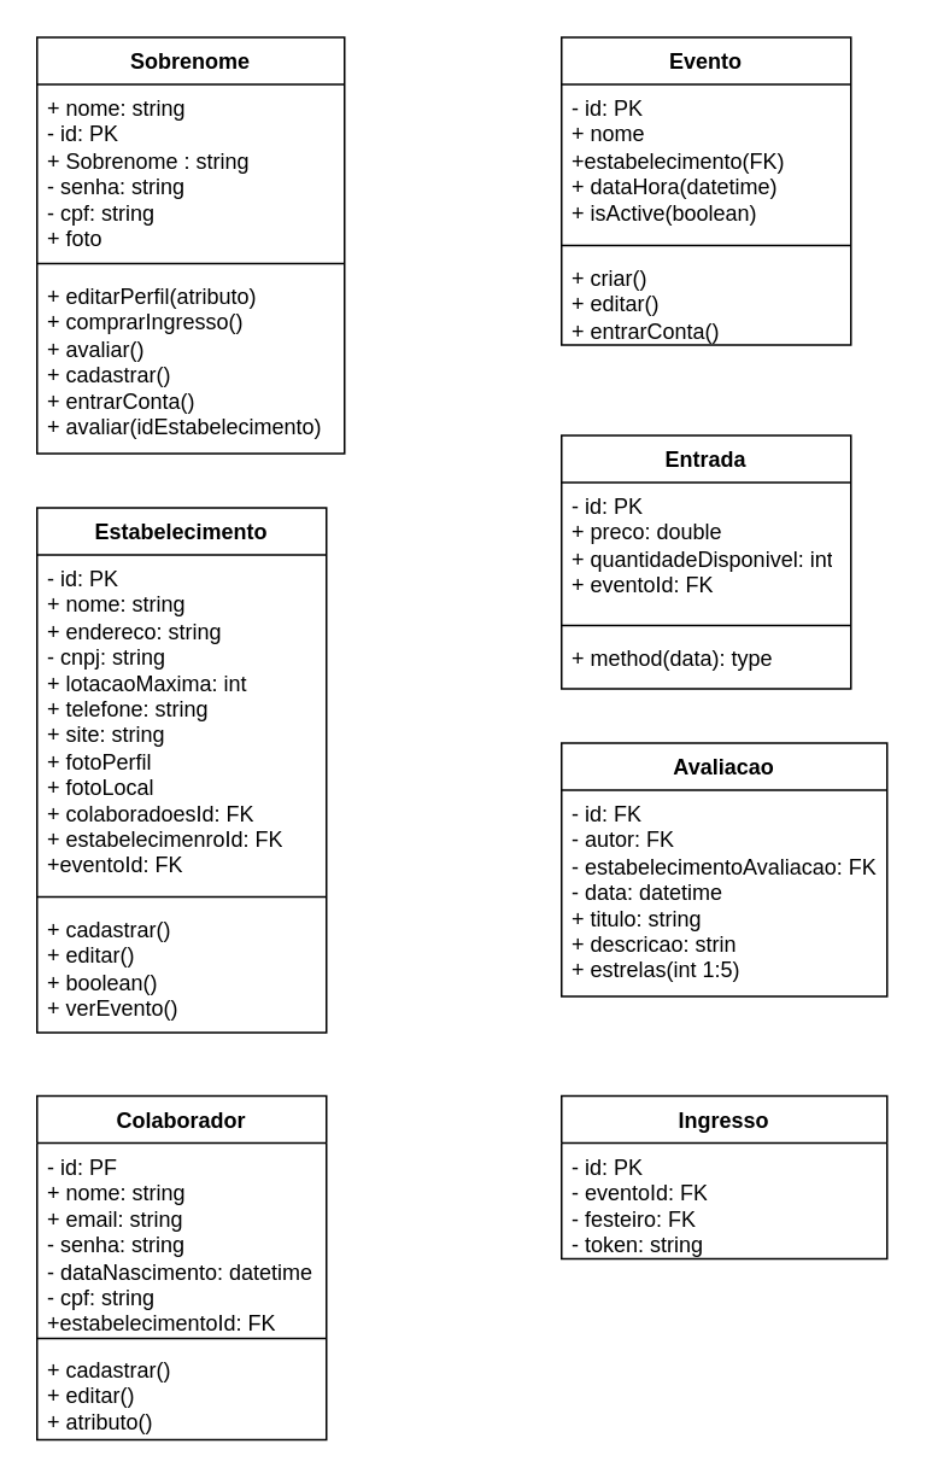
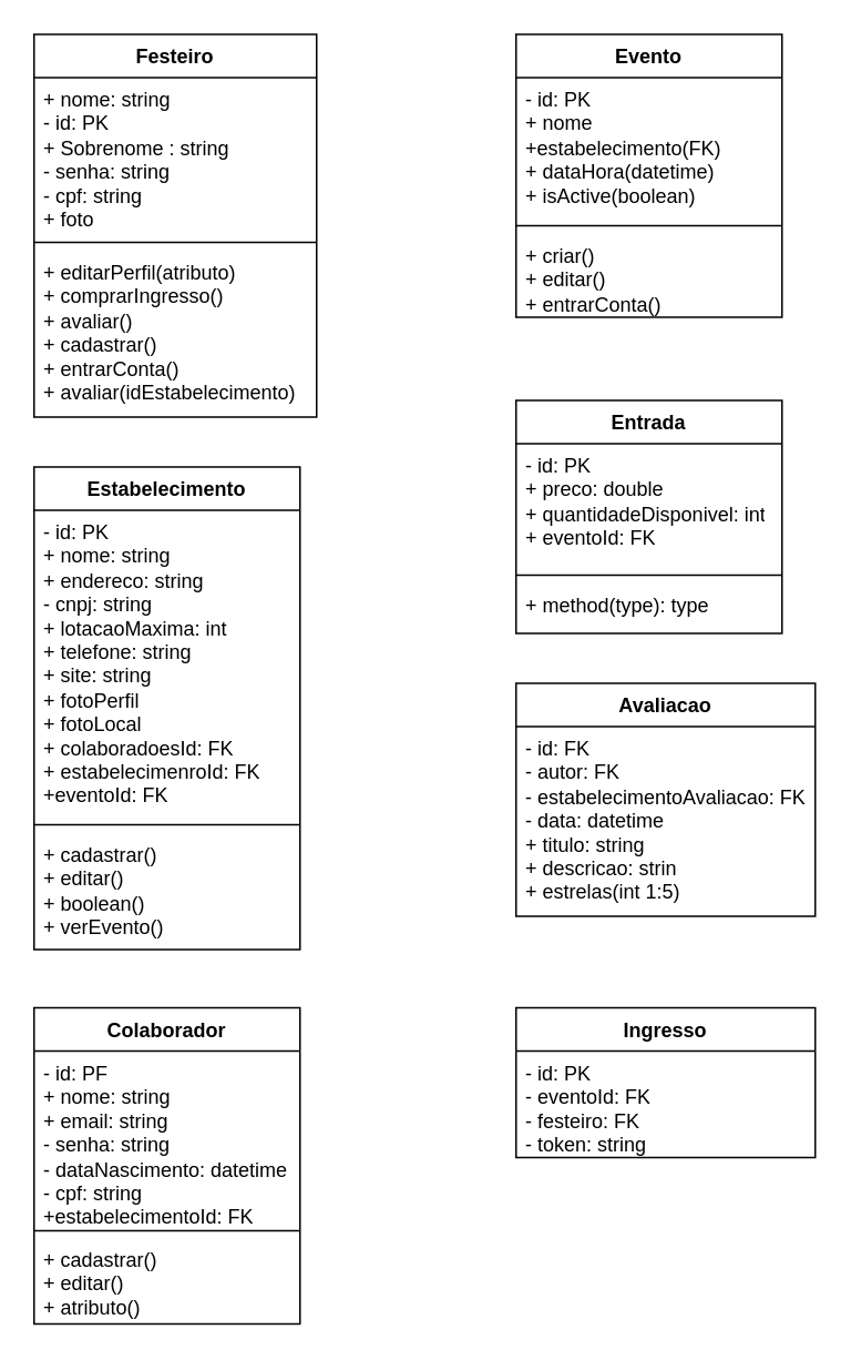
  <mxCell id="0" />
  <mxCell id="1" parent="0" />
- <mxCell id="2" value="Sobrenome" style="swimlane;fontStyle=1;align=center;verticalAlign=top;childLayout=stackLayout;horizontal=1;startSize=26;horizontalStack=0;resizeParent=1;resizeParentMax=0;resizeLast=0;collapsible=1;marginBottom=0;whiteSpace=wrap;html=1;" vertex="1" parent="1"><mxGeometry x="20" width="170" height="230" as="geometry" y="20"><mxRectangle x="140" y="80" width="90" height="30" as="alternateBounds" /></mxGeometry></mxCell>
+ <mxCell id="2" value="Festeiro" style="swimlane;fontStyle=1;align=center;verticalAlign=top;childLayout=stackLayout;horizontal=1;startSize=26;horizontalStack=0;resizeParent=1;resizeParentMax=0;resizeLast=0;collapsible=1;marginBottom=0;whiteSpace=wrap;html=1;" vertex="1" parent="1"><mxGeometry x="20" width="170" height="230" as="geometry" y="20"><mxRectangle x="140" y="80" width="90" height="30" as="alternateBounds" /></mxGeometry></mxCell>
  <mxCell id="3" value="+ nome: string&lt;br&gt;- id: PK&lt;br&gt;+ Sobrenome : string&lt;br&gt;- senha: string&lt;br&gt;- cpf: string&lt;br&gt;+ foto" style="text;strokeColor=none;fillColor=none;align=left;verticalAlign=top;spacingLeft=4;spacingRight=4;overflow=hidden;rotatable=0;points=[[0,0.5],[1,0.5]];portConstraint=eastwest;whiteSpace=wrap;html=1;" vertex="1" parent="2"><mxGeometry y="26" width="170" height="94" as="geometry" /></mxCell>
  <mxCell id="4" value="" style="line;strokeWidth=1;fillColor=none;align=left;verticalAlign=middle;spacingTop=-1;spacingLeft=3;spacingRight=3;rotatable=0;labelPosition=right;points=[];portConstraint=eastwest;strokeColor=inherit;" vertex="1" parent="2"><mxGeometry y="120" width="170" height="10" as="geometry" /></mxCell>
  <mxCell id="5" value="+ editarPerfil(atributo)&lt;br&gt;+ comprarIngresso()&lt;br&gt;+ avaliar()&lt;br&gt;+ cadastrar()&lt;br&gt;+ entrarConta()&lt;br&gt;+ avaliar(idEstabelecimento)" style="text;strokeColor=none;fillColor=none;align=left;verticalAlign=top;spacingLeft=4;spacingRight=4;overflow=hidden;rotatable=0;points=[[0,0.5],[1,0.5]];portConstraint=eastwest;whiteSpace=wrap;html=1;" vertex="1" parent="2"><mxGeometry y="130" width="170" height="100" as="geometry" /></mxCell>
  <mxCell id="6" value="Evento" style="swimlane;fontStyle=1;align=center;verticalAlign=top;childLayout=stackLayout;horizontal=1;startSize=26;horizontalStack=0;resizeParent=1;resizeParentMax=0;resizeLast=0;collapsible=1;marginBottom=0;whiteSpace=wrap;html=1;" vertex="1" parent="1"><mxGeometry x="310" width="160" height="170" as="geometry" y="20" /></mxCell>
  <mxCell id="7" value="- id: PK&lt;br&gt;+ nome&lt;br&gt;+estabelecimento(FK)&lt;br&gt;+ dataHora(datetime)&lt;br&gt;+ isActive(boolean)" style="text;strokeColor=none;fillColor=none;align=left;verticalAlign=top;spacingLeft=4;spacingRight=4;overflow=hidden;rotatable=0;points=[[0,0.5],[1,0.5]];portConstraint=eastwest;whiteSpace=wrap;html=1;" vertex="1" parent="6"><mxGeometry y="26" width="160" height="84" as="geometry" /></mxCell>
  <mxCell id="8" value="" style="line;strokeWidth=1;fillColor=none;align=left;verticalAlign=middle;spacingTop=-1;spacingLeft=3;spacingRight=3;rotatable=0;labelPosition=right;points=[];portConstraint=eastwest;strokeColor=inherit;" vertex="1" parent="6"><mxGeometry y="110" width="160" height="10" as="geometry" /></mxCell>
  <mxCell id="9" value="+ criar()&lt;br&gt;+ editar()&lt;br&gt;+ entrarConta()" style="text;strokeColor=none;fillColor=none;align=left;verticalAlign=top;spacingLeft=4;spacingRight=4;overflow=hidden;rotatable=0;points=[[0,0.5],[1,0.5]];portConstraint=eastwest;whiteSpace=wrap;html=1;" vertex="1" parent="6"><mxGeometry y="120" width="160" height="50" as="geometry" /></mxCell>
  <mxCell id="10" value="Entrada" style="swimlane;fontStyle=1;align=center;verticalAlign=top;childLayout=stackLayout;horizontal=1;startSize=26;horizontalStack=0;resizeParent=1;resizeParentMax=0;resizeLast=0;collapsible=1;marginBottom=0;whiteSpace=wrap;html=1;" vertex="1" parent="1"><mxGeometry x="310" y="240" width="160" height="140" as="geometry" /></mxCell>
  <mxCell id="11" value="- id: PK&lt;br&gt;+ preco: double&lt;br&gt;+ quantidadeDisponivel: int&lt;br&gt;+ eventoId: FK" style="text;strokeColor=none;fillColor=none;align=left;verticalAlign=top;spacingLeft=4;spacingRight=4;overflow=hidden;rotatable=0;points=[[0,0.5],[1,0.5]];portConstraint=eastwest;whiteSpace=wrap;html=1;" vertex="1" parent="10"><mxGeometry y="26" width="160" height="74" as="geometry" /></mxCell>
  <mxCell id="12" value="" style="line;strokeWidth=1;fillColor=none;align=left;verticalAlign=middle;spacingTop=-1;spacingLeft=3;spacingRight=3;rotatable=0;labelPosition=right;points=[];portConstraint=eastwest;strokeColor=inherit;" vertex="1" parent="10"><mxGeometry y="100" width="160" height="10" as="geometry" /></mxCell>
- <mxCell id="13" value="+ method(data): type" style="text;strokeColor=none;fillColor=none;align=left;verticalAlign=top;spacingLeft=4;spacingRight=4;overflow=hidden;rotatable=0;points=[[0,0.5],[1,0.5]];portConstraint=eastwest;whiteSpace=wrap;html=1;" vertex="1" parent="10"><mxGeometry y="110" width="160" height="30" as="geometry" /></mxCell>
+ <mxCell id="13" value="+ method(type): type" style="text;strokeColor=none;fillColor=none;align=left;verticalAlign=top;spacingLeft=4;spacingRight=4;overflow=hidden;rotatable=0;points=[[0,0.5],[1,0.5]];portConstraint=eastwest;whiteSpace=wrap;html=1;" vertex="1" parent="10"><mxGeometry y="110" width="160" height="30" as="geometry" /></mxCell>
  <mxCell id="14" value="Estabelecimento" style="swimlane;fontStyle=1;align=center;verticalAlign=top;childLayout=stackLayout;horizontal=1;startSize=26;horizontalStack=0;resizeParent=1;resizeParentMax=0;resizeLast=0;collapsible=1;marginBottom=0;whiteSpace=wrap;html=1;" vertex="1" parent="1"><mxGeometry x="20" y="280" width="160" height="290" as="geometry" /></mxCell>
  <mxCell id="15" value="- id: PK&lt;br&gt;+ nome: string&lt;br&gt;+ endereco: string&lt;br&gt;- cnpj: string&lt;br&gt;+ lotacaoMaxima: int&lt;br&gt;+ telefone: string&lt;br&gt;+ site: string&lt;br&gt;+ fotoPerfil&lt;br&gt;+ fotoLocal&lt;br&gt;+ colaboradoesId: FK&lt;br&gt;+ estabelecimenroId: FK&lt;br&gt;+eventoId: FK" style="text;strokeColor=none;fillColor=none;align=left;verticalAlign=top;spacingLeft=4;spacingRight=4;overflow=hidden;rotatable=0;points=[[0,0.5],[1,0.5]];portConstraint=eastwest;whiteSpace=wrap;html=1;" vertex="1" parent="14"><mxGeometry y="26" width="160" height="184" as="geometry" /></mxCell>
  <mxCell id="16" value="" style="line;strokeWidth=1;fillColor=none;align=left;verticalAlign=middle;spacingTop=-1;spacingLeft=3;spacingRight=3;rotatable=0;labelPosition=right;points=[];portConstraint=eastwest;strokeColor=inherit;" vertex="1" parent="14"><mxGeometry y="210" width="160" height="10" as="geometry" /></mxCell>
  <mxCell id="17" value="+ cadastrar()&lt;br&gt;+ editar()&lt;br&gt;+ boolean()&lt;br&gt;+ verEvento()" style="text;strokeColor=none;fillColor=none;align=left;verticalAlign=top;spacingLeft=4;spacingRight=4;overflow=hidden;rotatable=0;points=[[0,0.5],[1,0.5]];portConstraint=eastwest;whiteSpace=wrap;html=1;" vertex="1" parent="14"><mxGeometry y="220" width="160" height="70" as="geometry" /></mxCell>
  <mxCell id="18" value="Avaliacao" style="swimlane;fontStyle=1;align=center;verticalAlign=top;childLayout=stackLayout;horizontal=1;startSize=26;horizontalStack=0;resizeParent=1;resizeParentMax=0;resizeLast=0;collapsible=1;marginBottom=0;whiteSpace=wrap;html=1;" vertex="1" parent="1"><mxGeometry x="310" y="410" width="180" height="140" as="geometry" /></mxCell>
  <mxCell id="19" value="- id: FK&lt;br&gt;- autor: FK&lt;br&gt;- estabelecimentoAvaliacao: FK&lt;br&gt;- data: datetime&lt;br&gt;+ titulo: string&lt;br&gt;+ descricao: strin&lt;br&gt;+ estrelas(int 1:5)" style="text;strokeColor=none;fillColor=none;align=left;verticalAlign=top;spacingLeft=4;spacingRight=4;overflow=hidden;rotatable=0;points=[[0,0.5],[1,0.5]];portConstraint=eastwest;whiteSpace=wrap;html=1;" vertex="1" parent="18"><mxGeometry y="26" width="180" height="114" as="geometry" /></mxCell>
  <mxCell id="20" value="Colaborador" style="swimlane;fontStyle=1;align=center;verticalAlign=top;childLayout=stackLayout;horizontal=1;startSize=26;horizontalStack=0;resizeParent=1;resizeParentMax=0;resizeLast=0;collapsible=1;marginBottom=0;whiteSpace=wrap;html=1;" vertex="1" parent="1"><mxGeometry x="20" y="605" width="160" height="190" as="geometry" /></mxCell>
  <mxCell id="21" value="- id: PF&lt;br&gt;+ nome: string&lt;br&gt;+ email: string&lt;br&gt;- senha: string&lt;br&gt;- dataNascimento: datetime&lt;br&gt;- cpf: string&lt;br&gt;+estabelecimentoId: FK" style="text;strokeColor=none;fillColor=none;align=left;verticalAlign=top;spacingLeft=4;spacingRight=4;overflow=hidden;rotatable=0;points=[[0,0.5],[1,0.5]];portConstraint=eastwest;whiteSpace=wrap;html=1;" vertex="1" parent="20"><mxGeometry y="26" width="160" height="104" as="geometry" /></mxCell>
  <mxCell id="22" value="" style="line;strokeWidth=1;fillColor=none;align=left;verticalAlign=middle;spacingTop=-1;spacingLeft=3;spacingRight=3;rotatable=0;labelPosition=right;points=[];portConstraint=eastwest;strokeColor=inherit;" vertex="1" parent="20"><mxGeometry y="130" width="160" height="8" as="geometry" /></mxCell>
  <mxCell id="23" value="+ cadastrar()&lt;br&gt;+ editar()&lt;br&gt;+ atributo()" style="text;strokeColor=none;fillColor=none;align=left;verticalAlign=top;spacingLeft=4;spacingRight=4;overflow=hidden;rotatable=0;points=[[0,0.5],[1,0.5]];portConstraint=eastwest;whiteSpace=wrap;html=1;" vertex="1" parent="20"><mxGeometry y="138" width="160" height="52" as="geometry" /></mxCell>
  <mxCell id="24" value="Ingresso" style="swimlane;fontStyle=1;align=center;verticalAlign=top;childLayout=stackLayout;horizontal=1;startSize=26;horizontalStack=0;resizeParent=1;resizeParentMax=0;resizeLast=0;collapsible=1;marginBottom=0;whiteSpace=wrap;html=1;" vertex="1" parent="1"><mxGeometry x="310" y="605" width="180" height="90" as="geometry" /></mxCell>
  <mxCell id="25" value="- id: PK&lt;br&gt;- eventoId: FK&lt;br&gt;- festeiro: FK&lt;br&gt;- token: string" style="text;strokeColor=none;fillColor=none;align=left;verticalAlign=top;spacingLeft=4;spacingRight=4;overflow=hidden;rotatable=0;points=[[0,0.5],[1,0.5]];portConstraint=eastwest;whiteSpace=wrap;html=1;" vertex="1" parent="24"><mxGeometry y="26" width="180" height="64" as="geometry" /></mxCell>
